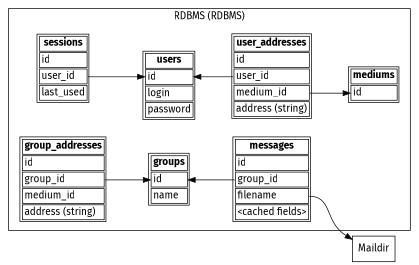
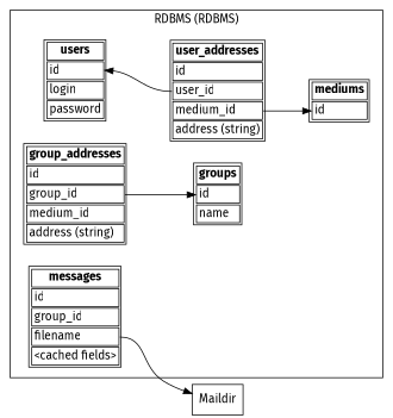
  digraph {
    fontname="Fira Sans"
    rankdir=LR
    node [fontname="Fira Sans" shape=none]
    edge [fontname="Fira Sans" headport=id tailport=id]
    n1 [label=<<TABLE> 			<TR><TD PORT="_"><B>users</B></TD></TR> 			<TR><TD ALIGN="LEFT" PORT="id">id</TD></TR> 			<TR><TD ALIGN="LEFT" PORT="login">login</TD></TR> 			<TR><TD ALIGN="LEFT" PORT="password">password</TD></TR> 			</TABLE>>]
    n2 [label=<<TABLE> 			<TR><TD PORT="_"><B>user_addresses</B></TD></TR> 			<TR><TD ALIGN="LEFT" PORT="id">id</TD></TR> 			<TR><TD ALIGN="LEFT" PORT="user_id">user_id</TD></TR> 			<TR><TD ALIGN="LEFT" PORT="medium_id">medium_id</TD></TR> 			<TR><TD ALIGN="LEFT" PORT="address (string)">address (string)</TD></TR> 			</TABLE>>]
    n3 [label=<<TABLE> 			<TR><TD PORT="_"><B>group_addresses</B></TD></TR> 			<TR><TD ALIGN="LEFT" PORT="id">id</TD></TR> 			<TR><TD ALIGN="LEFT" PORT="group_id">group_id</TD></TR> 			<TR><TD ALIGN="LEFT" PORT="medium_id">medium_id</TD></TR> 			<TR><TD ALIGN="LEFT" PORT="address (string)">address (string)</TD></TR> 			</TABLE>>]
    n4 [label=<<TABLE> 			<TR><TD PORT="_"><B>mediums</B></TD></TR> 			<TR><TD ALIGN="LEFT" PORT="id">id</TD></TR> 			</TABLE>>]
    n5 [label=<<TABLE> 			<TR><TD PORT="_"><B>groups</B></TD></TR> 			<TR><TD ALIGN="LEFT" PORT="id">id</TD></TR> 			<TR><TD ALIGN="LEFT" PORT="name">name</TD></TR> 			</TABLE>>]
    n6 [label=<<TABLE> 			<TR><TD PORT="_"><B>messages</B></TD></TR> 			<TR><TD ALIGN="LEFT" PORT="id">id</TD></TR> 			<TR><TD ALIGN="LEFT" PORT="group_id">group_id</TD></TR> 			<TR><TD ALIGN="LEFT" PORT="filename">filename</TD></TR> 			<TR><TD ALIGN="LEFT" PORT="&lt;cached fields&gt;">&lt;cached fields&gt;</TD></TR> 			</TABLE>>]
-   n7 [label=<<TABLE> 			<TR><TD PORT="_"><B>sessions</B></TD></TR> 			<TR><TD ALIGN="LEFT" PORT="id">id</TD></TR> 			<TR><TD ALIGN="LEFT" PORT="user_id">user_id</TD></TR> 			<TR><TD ALIGN="LEFT" PORT="last_used">last_used</TD></TR> 			</TABLE>>]
    Maildir [shape=rect]
    subgraph cluster_1 {
      label="RDBMS (RDBMS)"
      n1
      n2
      n3
      n4
      n5
      n6
-     n7
    }
    n1 -> n2 [dir=back headport=user_id]
    n2 -> n4 [tailport=medium_id]
    n3 -> n5 [tailport=group_id]
-   n5 -> n6 [dir=back headport=group_id]
    n6 -> Maildir [tailport=filename]
-   n7 -> n1 [tailport=user_id]
  }
